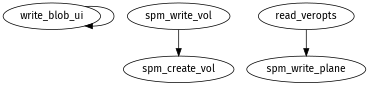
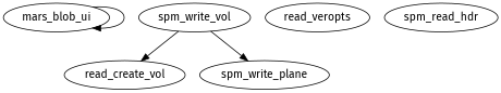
  digraph {
    fontname="Fira Sans"
    node [fontname="Fira Sans"]
    edge [fontname="Fira Sans"]
-   mars_blob_ui [label=write_blob_ui]
+   mars_blob_ui
    spm_write_vol
-   spm_create_vol
+   spm_create_vol [label=read_create_vol]
    spm_write_plane
    n5 [label=read_veropts]
+   spm_read_hdr
    mars_blob_ui -> mars_blob_ui
    spm_write_vol -> spm_create_vol
-   n5 -> spm_write_plane
+   spm_write_vol -> spm_write_plane
  }
